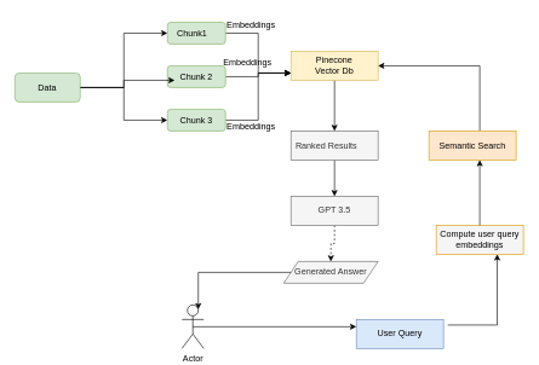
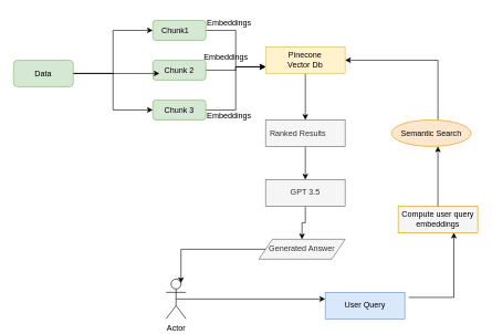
  <mxCell id="0" />
  <mxCell id="1" parent="0" />
  <mxCell id="2" style="edgeStyle=orthogonalEdgeStyle;rounded=0;orthogonalLoop=1;jettySize=auto;html=1;entryX=0;entryY=0.5;entryDx=0;entryDy=0;" edge="1" parent="1" source="4" target="6"><mxGeometry relative="1" as="geometry" /></mxCell>
  <mxCell id="3" style="edgeStyle=orthogonalEdgeStyle;rounded=0;orthogonalLoop=1;jettySize=auto;html=1;entryX=0;entryY=0.5;entryDx=0;entryDy=0;" edge="1" parent="1" source="4" target="10"><mxGeometry relative="1" as="geometry" /></mxCell>
- <mxCell id="4" value="Data" style="rounded=1;whiteSpace=wrap;html=1;fillColor=#d5e8d4;strokeColor=#82b366;" vertex="1" parent="1"><mxGeometry x="20" y="100" width="90" height="40" as="geometry" /></mxCell>
+ <mxCell id="4" value="Data" style="rounded=1;whiteSpace=wrap;html=1;fillColor=#d5e8d4;strokeColor=#82b366;" vertex="1" parent="1"><mxGeometry x="20" y="90" width="90" height="40" as="geometry" /></mxCell>
  <mxCell id="5" style="edgeStyle=orthogonalEdgeStyle;rounded=0;orthogonalLoop=1;jettySize=auto;html=1;entryX=0;entryY=0.75;entryDx=0;entryDy=0;" edge="1" parent="1" source="6" target="12"><mxGeometry relative="1" as="geometry" /></mxCell>
  <mxCell id="6" value="Chunk1&amp;nbsp;&lt;span style=&quot;white-space: pre;&quot;&gt;&#09;&lt;/span&gt;" style="rounded=1;whiteSpace=wrap;html=1;fillColor=#d5e8d4;strokeColor=#82b366;" vertex="1" parent="1"><mxGeometry x="230" y="30" width="80" height="30" as="geometry" /></mxCell>
  <mxCell id="7" style="edgeStyle=orthogonalEdgeStyle;rounded=0;orthogonalLoop=1;jettySize=auto;html=1;entryX=0;entryY=0.75;entryDx=0;entryDy=0;" edge="1" parent="1" source="8" target="12"><mxGeometry relative="1" as="geometry" /></mxCell>
  <mxCell id="8" value="Chunk 2" style="rounded=1;whiteSpace=wrap;html=1;fillColor=#d5e8d4;strokeColor=#82b366;" vertex="1" parent="1"><mxGeometry x="230" y="90" width="80" height="30" as="geometry" /></mxCell>
  <mxCell id="9" style="edgeStyle=orthogonalEdgeStyle;rounded=0;orthogonalLoop=1;jettySize=auto;html=1;entryX=0;entryY=0.75;entryDx=0;entryDy=0;" edge="1" parent="1" source="10" target="12"><mxGeometry relative="1" as="geometry" /></mxCell>
  <mxCell id="10" value="Chunk 3" style="rounded=1;whiteSpace=wrap;html=1;fillColor=#d5e8d4;strokeColor=#82b366;" vertex="1" parent="1"><mxGeometry x="230" y="150" width="80" height="30" as="geometry" /></mxCell>
  <mxCell id="11" style="edgeStyle=orthogonalEdgeStyle;rounded=0;orthogonalLoop=1;jettySize=auto;html=1;entryX=0.5;entryY=0;entryDx=0;entryDy=0;" edge="1" parent="1" source="12" target="14"><mxGeometry relative="1" as="geometry" /></mxCell>
  <mxCell id="12" value="Pinecone&lt;br&gt;Vector Db" style="rounded=0;whiteSpace=wrap;html=1;fillColor=#fff2cc;strokeColor=#d6b656;" vertex="1" parent="1"><mxGeometry x="400" y="70" width="120" height="40" as="geometry" /></mxCell>
  <mxCell id="13" style="edgeStyle=orthogonalEdgeStyle;rounded=0;orthogonalLoop=1;jettySize=auto;html=1;entryX=0.5;entryY=0;entryDx=0;entryDy=0;" edge="1" parent="1" source="14" target="16"><mxGeometry relative="1" as="geometry" /></mxCell>
  <mxCell id="14" value="Ranked Results&lt;span style=&quot;white-space: pre;&quot;&gt;&#09;&lt;/span&gt;" style="rounded=0;whiteSpace=wrap;html=1;fillColor=#f5f5f5;fontColor=#333333;strokeColor=#666666;" vertex="1" parent="1"><mxGeometry x="400" y="180" width="120" height="40" as="geometry" /></mxCell>
- <mxCell id="15" style="edgeStyle=orthogonalEdgeStyle;rounded=0;orthogonalLoop=1;jettySize=auto;html=1;dashed=1;" edge="1" parent="1" source="16" target="17"><mxGeometry relative="1" as="geometry" /></mxCell>
+ <mxCell id="15" style="edgeStyle=orthogonalEdgeStyle;rounded=0;orthogonalLoop=1;jettySize=auto;html=1;" edge="1" parent="1" source="16" target="17"><mxGeometry relative="1" as="geometry" /></mxCell>
  <mxCell id="16" value="GPT 3.5" style="rounded=0;whiteSpace=wrap;html=1;fillColor=#f5f5f5;fontColor=#333333;strokeColor=#666666;" vertex="1" parent="1"><mxGeometry x="400" y="270" width="120" height="40" as="geometry" /></mxCell>
  <mxCell id="17" value="Generated Answer" style="shape=parallelogram;perimeter=parallelogramPerimeter;whiteSpace=wrap;html=1;fixedSize=1;fillColor=#f5f5f5;fontColor=#333333;strokeColor=#666666;" vertex="1" parent="1"><mxGeometry x="390" y="360" width="130" height="30" as="geometry" /></mxCell>
  <mxCell id="18" style="edgeStyle=orthogonalEdgeStyle;rounded=0;orthogonalLoop=1;jettySize=auto;html=1;entryX=1;entryY=0.5;entryDx=0;entryDy=0;" edge="1" parent="1" source="19" target="12"><mxGeometry relative="1" as="geometry"><Array as="points"><mxPoint x="660" y="90" /></Array></mxGeometry></mxCell>
- <mxCell id="19" value="Semantic Search" style="rounded=0;whiteSpace=wrap;html=1;fillColor=#ffe6cc;strokeColor=#d79b00;" vertex="1" parent="1"><mxGeometry x="590" y="180" width="120" height="40" as="geometry" /></mxCell>
+ <mxCell id="19" value="Semantic Search" style="ellipse;whiteSpace=wrap;html=1;fillColor=#ffe6cc;strokeColor=#d79b00;" vertex="1" parent="1"><mxGeometry x="590" y="180" width="120" height="40" as="geometry" /></mxCell>
  <mxCell id="20" value="Compute user query embeddings" style="rounded=0;whiteSpace=wrap;html=1;fillColor=#f5f5f5;strokeColor=#d79b00;" vertex="1" parent="1"><mxGeometry x="600" y="310" width="120" height="40" as="geometry" /></mxCell>
  <mxCell id="21" value="User Query" style="rounded=0;whiteSpace=wrap;html=1;fillColor=#dae8fc;strokeColor=#6c8ebf;" vertex="1" parent="1"><mxGeometry x="490" y="440" width="120" height="40" as="geometry" /></mxCell>
  <mxCell id="22" value="Actor" style="shape=umlActor;verticalLabelPosition=bottom;verticalAlign=top;html=1;outlineConnect=0;" vertex="1" parent="1"><mxGeometry x="250" y="420" width="30" height="60" as="geometry" /></mxCell>
  <mxCell id="23" value="" style="endArrow=classic;html=1;rounded=0;entryX=0;entryY=0.25;entryDx=0;entryDy=0;exitX=0.5;exitY=0.5;exitDx=0;exitDy=0;exitPerimeter=0;" edge="1" parent="1" source="22" target="21"><mxGeometry width="50" height="50" relative="1" as="geometry"><mxPoint x="380" y="280" as="sourcePoint" /><mxPoint x="430" y="230" as="targetPoint" /><Array as="points" /></mxGeometry></mxCell>
  <mxCell id="24" style="edgeStyle=orthogonalEdgeStyle;rounded=0;orthogonalLoop=1;jettySize=auto;html=1;entryX=0.65;entryY=1.06;entryDx=0;entryDy=0;entryPerimeter=0;" edge="1" parent="1"><mxGeometry relative="1" as="geometry"><mxPoint x="616" y="447.6" as="sourcePoint" /><mxPoint x="684" y="350" as="targetPoint" /><Array as="points"><mxPoint x="684" y="447.6" /></Array></mxGeometry></mxCell>
  <mxCell id="25" style="edgeStyle=orthogonalEdgeStyle;rounded=0;orthogonalLoop=1;jettySize=auto;html=1;entryX=0.583;entryY=1;entryDx=0;entryDy=0;entryPerimeter=0;" edge="1" parent="1" source="20" target="19"><mxGeometry relative="1" as="geometry" /></mxCell>
  <mxCell id="26" style="edgeStyle=orthogonalEdgeStyle;rounded=0;orthogonalLoop=1;jettySize=auto;html=1;entryX=0.75;entryY=0.1;entryDx=0;entryDy=0;entryPerimeter=0;" edge="1" parent="1" source="17" target="22"><mxGeometry relative="1" as="geometry" /></mxCell>
  <mxCell id="27" style="edgeStyle=orthogonalEdgeStyle;rounded=0;orthogonalLoop=1;jettySize=auto;html=1;entryX=0.125;entryY=0.667;entryDx=0;entryDy=0;entryPerimeter=0;" edge="1" parent="1" source="4" target="8"><mxGeometry relative="1" as="geometry" /></mxCell>
  <mxCell id="28" value="Embeddings" style="text;html=1;align=center;verticalAlign=middle;resizable=0;points=[];autosize=1;strokeColor=none;fillColor=none;" vertex="1" parent="1"><mxGeometry x="295" y="70" width="90" height="30" as="geometry" /></mxCell>
  <mxCell id="29" value="&lt;span style=&quot;color: rgb(0, 0, 0); font-family: Helvetica; font-size: 12px; font-style: normal; font-variant-ligatures: normal; font-variant-caps: normal; font-weight: 400; letter-spacing: normal; orphans: 2; text-align: center; text-indent: 0px; text-transform: none; widows: 2; word-spacing: 0px; -webkit-text-stroke-width: 0px; background-color: rgb(251, 251, 251); text-decoration-thickness: initial; text-decoration-style: initial; text-decoration-color: initial; float: none; display: inline !important;&quot;&gt;Embeddings&lt;/span&gt;" style="text;whiteSpace=wrap;html=1;" vertex="1" parent="1"><mxGeometry x="310" y="20" width="100" height="40" as="geometry" /></mxCell>
  <mxCell id="30" value="&lt;span style=&quot;color: rgb(0, 0, 0); font-family: Helvetica; font-size: 12px; font-style: normal; font-variant-ligatures: normal; font-variant-caps: normal; font-weight: 400; letter-spacing: normal; orphans: 2; text-align: center; text-indent: 0px; text-transform: none; widows: 2; word-spacing: 0px; -webkit-text-stroke-width: 0px; background-color: rgb(251, 251, 251); text-decoration-thickness: initial; text-decoration-style: initial; text-decoration-color: initial; float: none; display: inline !important;&quot;&gt;Embeddings&lt;/span&gt;" style="text;whiteSpace=wrap;html=1;" vertex="1" parent="1"><mxGeometry x="310" y="160" width="100" height="40" as="geometry" /></mxCell>
